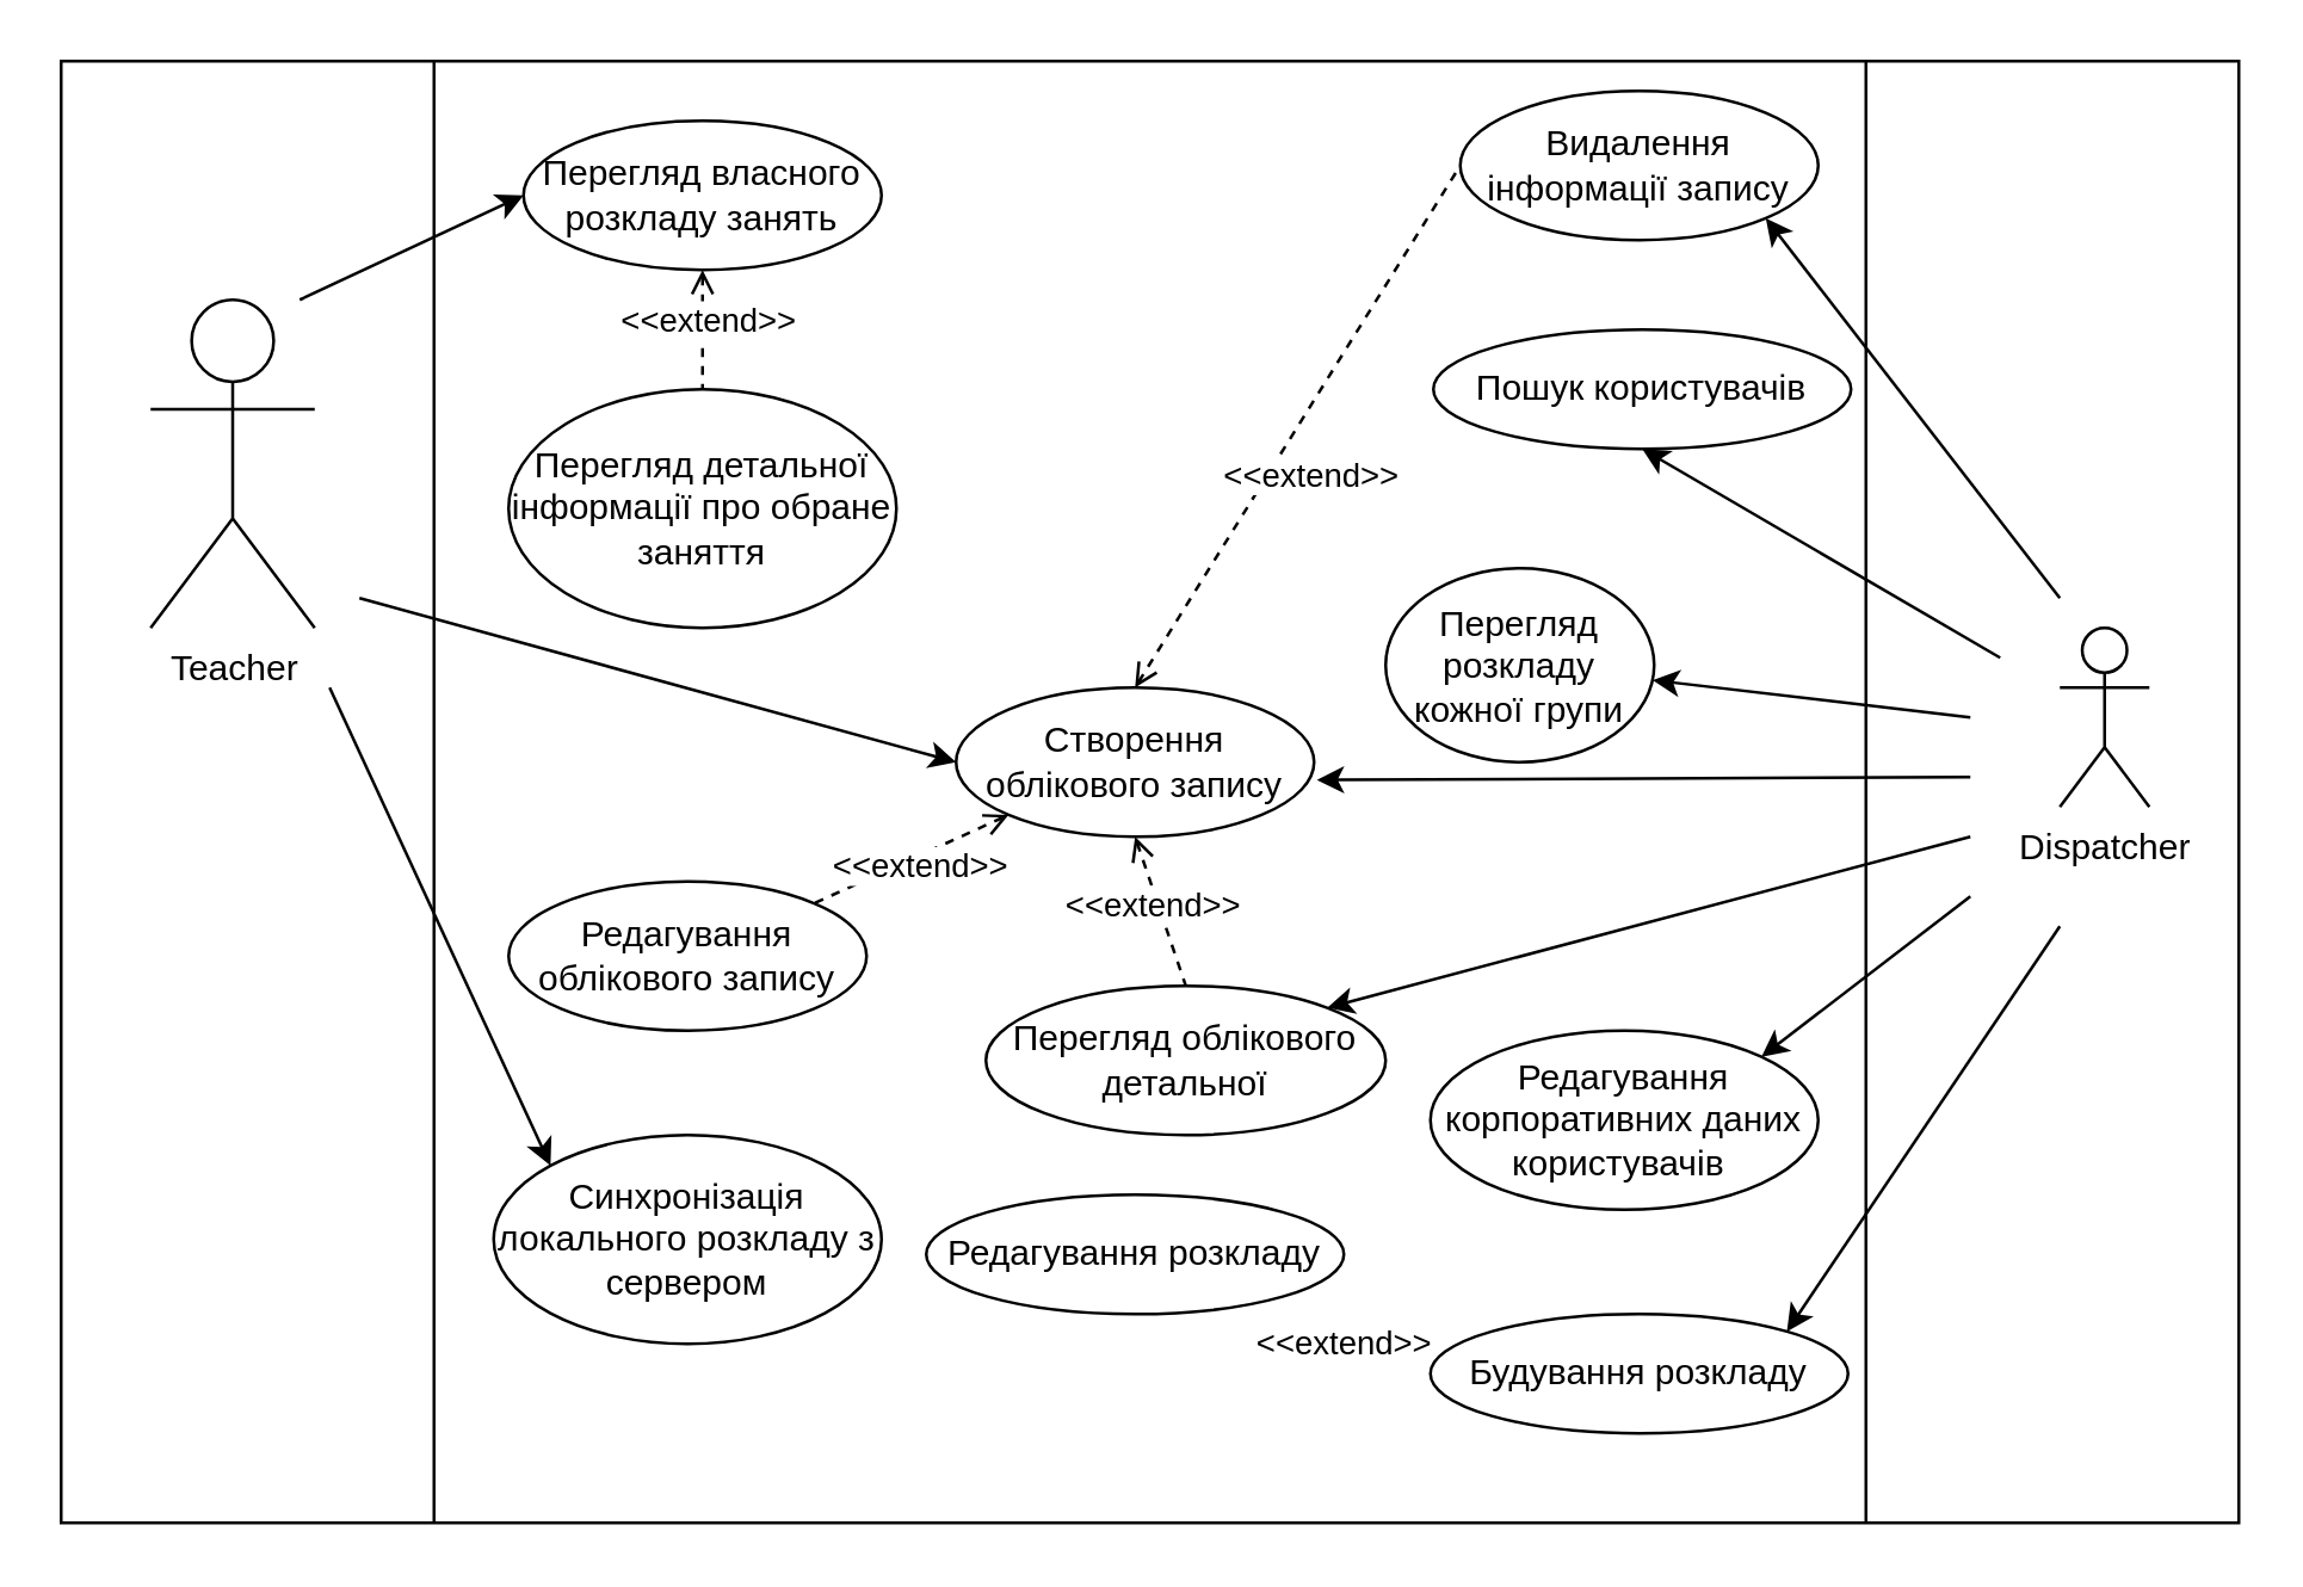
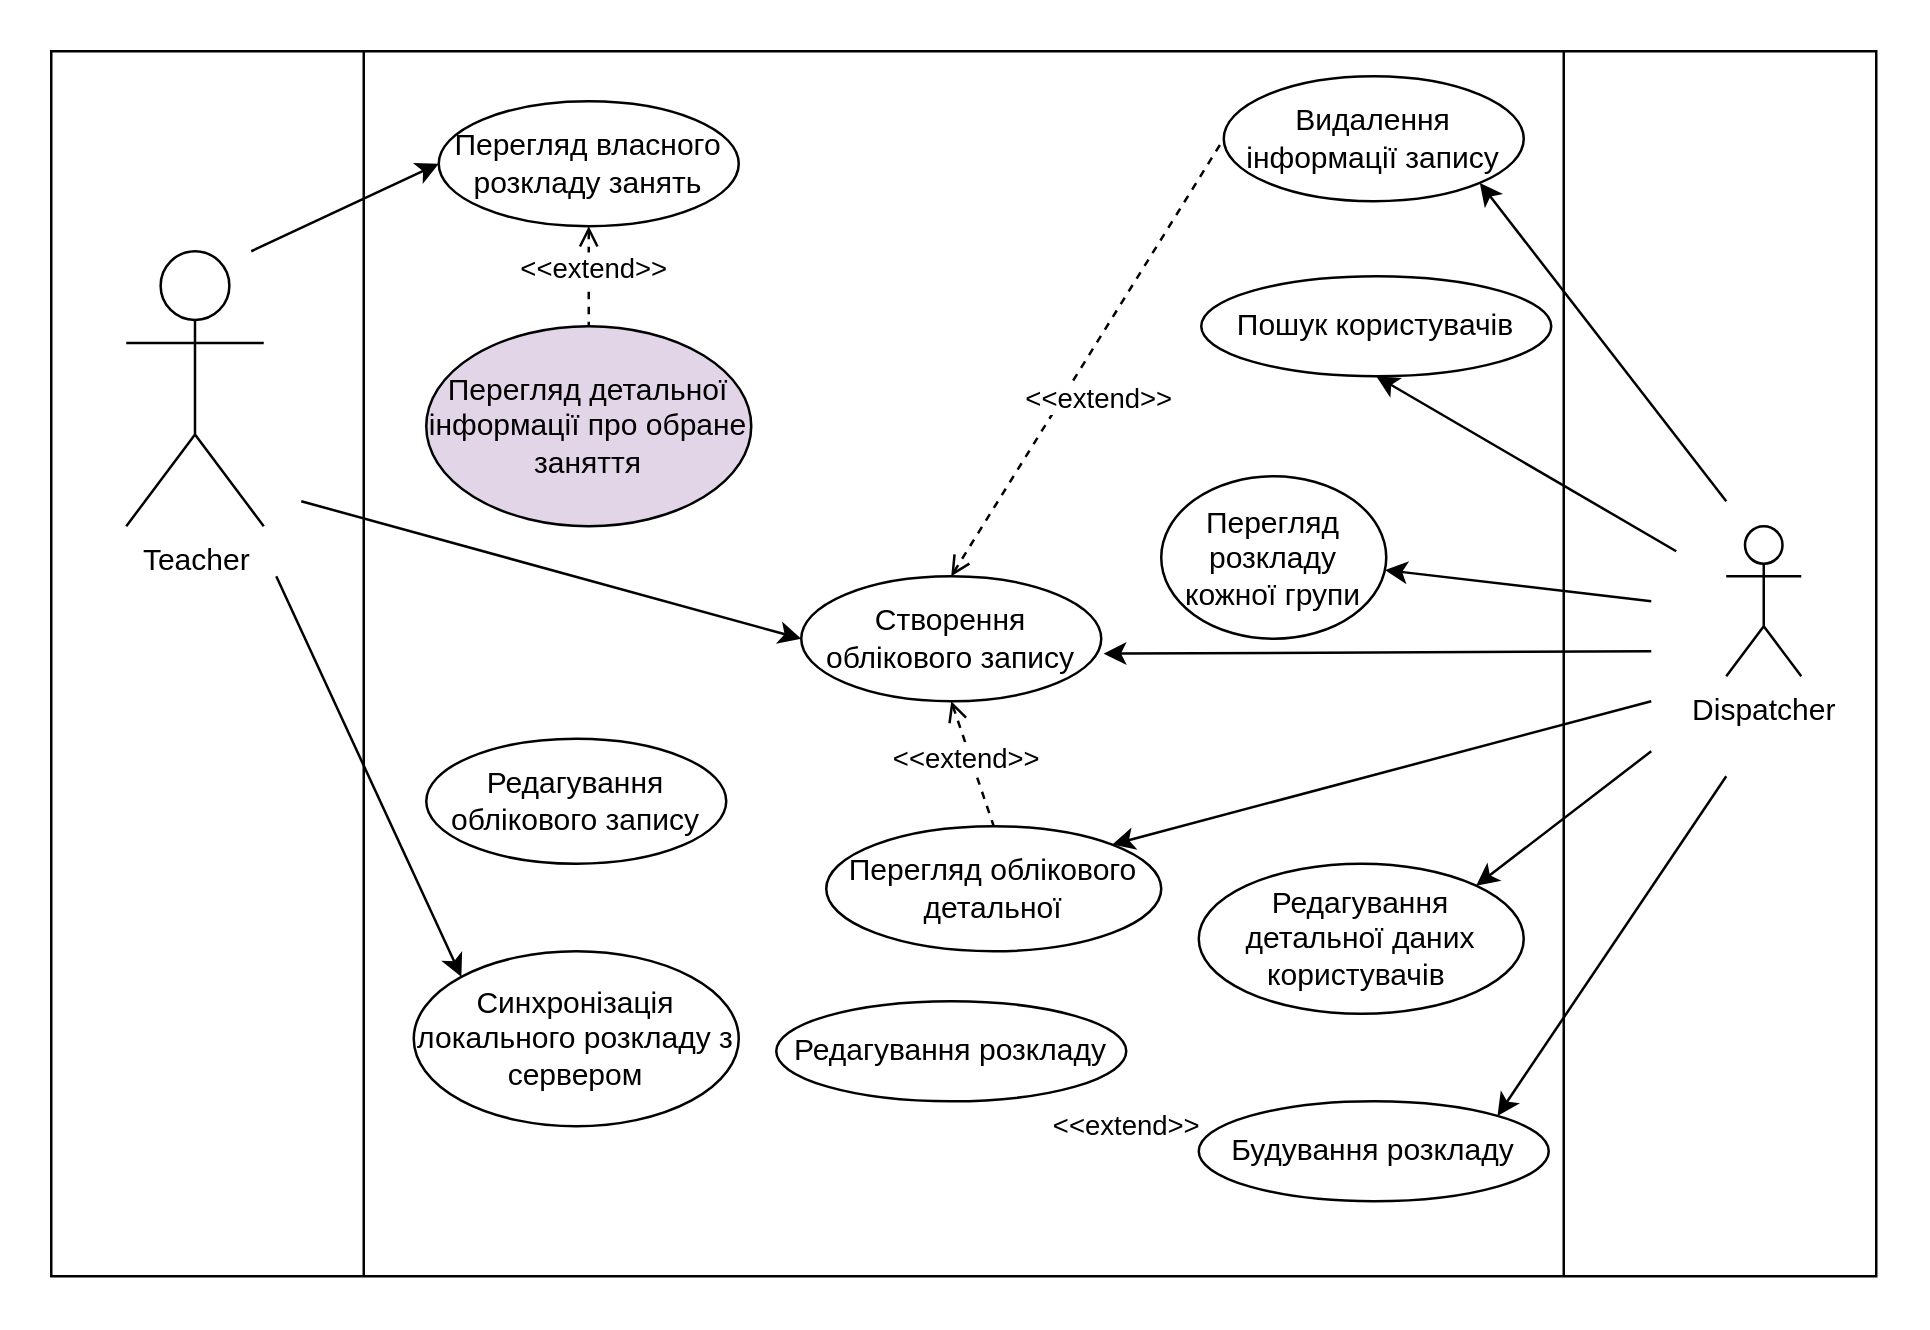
  <mxCell id="0" />
  <mxCell id="1" parent="0" />
  <mxCell id="2" value="" style="shape=process;whiteSpace=wrap;html=1;backgroundOutline=1;size=0.171;movable=0;resizable=0;rotatable=0;deletable=0;editable=0;locked=1;connectable=0;" vertex="1" parent="1"><mxGeometry x="20" y="20" width="730" height="490" as="geometry" /></mxCell>
- <mxCell id="3" style="edgeStyle=none;rounded=0;orthogonalLoop=1;jettySize=auto;html=1;entryX=1;entryY=0;entryDx=0;entryDy=0;endArrow=none;endFill=0;dashed=1;exitX=0;exitY=1;exitDx=0;exitDy=0;startArrow=open;startFill=0;labelBackgroundColor=#2ED5FF;" parent="1" source="9" target="10" edge="1"><mxGeometry relative="1" as="geometry" /></mxCell>
- <mxCell id="4" value="&amp;lt;&amp;lt;extend&amp;gt;&amp;gt;" style="edgeLabel;html=1;align=center;verticalAlign=middle;resizable=0;points=[];labelBackgroundColor=default;" parent="3" vertex="1" connectable="0"><mxGeometry x="-0.473" y="-1" relative="1" as="geometry"><mxPoint x="-12" y="10" as="offset" /></mxGeometry></mxCell>
  <mxCell id="5" style="edgeStyle=none;rounded=0;orthogonalLoop=1;jettySize=auto;html=1;entryX=0.5;entryY=0;entryDx=0;entryDy=0;dashed=1;endArrow=none;endFill=0;startArrow=open;startFill=0;labelBackgroundColor=#2ED5FF;exitX=0.5;exitY=1;exitDx=0;exitDy=0;" parent="1" source="9" target="15" edge="1"><mxGeometry relative="1" as="geometry" /></mxCell>
  <mxCell id="6" value="&amp;lt;&amp;lt;extend&amp;gt;&amp;gt;" style="edgeLabel;html=1;align=center;verticalAlign=middle;resizable=0;points=[];labelBackgroundColor=default;" parent="5" vertex="1" connectable="0"><mxGeometry x="-0.333" relative="1" as="geometry"><mxPoint y="5" as="offset" /></mxGeometry></mxCell>
  <mxCell id="7" style="edgeStyle=none;rounded=0;orthogonalLoop=1;jettySize=auto;html=1;entryX=0;entryY=0.5;entryDx=0;entryDy=0;dashed=1;endArrow=none;endFill=0;exitX=0.5;exitY=0;exitDx=0;exitDy=0;startArrow=open;startFill=0;labelBackgroundColor=#2ED5FF;" parent="1" source="9" target="16" edge="1"><mxGeometry relative="1" as="geometry" /></mxCell>
  <mxCell id="8" value="&amp;lt;&amp;lt;extend&amp;gt;&amp;gt;" style="edgeLabel;html=1;align=center;verticalAlign=middle;resizable=0;points=[];labelBackgroundColor=default;" parent="7" vertex="1" connectable="0"><mxGeometry x="-0.351" relative="1" as="geometry"><mxPoint x="23" y="-15" as="offset" /></mxGeometry></mxCell>
  <mxCell id="9" value="Створення облікового запису" style="ellipse;whiteSpace=wrap;html=1;labelBackgroundColor=none;" parent="1" vertex="1"><mxGeometry x="320" y="230" width="120" height="50" as="geometry" /></mxCell>
  <mxCell id="10" value="Редагування облікового запису" style="ellipse;whiteSpace=wrap;html=1;labelBackgroundColor=none;" parent="1" vertex="1"><mxGeometry x="170" y="295" width="120" height="50" as="geometry" /></mxCell>
  <mxCell id="11" style="edgeStyle=none;rounded=0;orthogonalLoop=1;jettySize=auto;html=1;entryX=0.5;entryY=0;entryDx=0;entryDy=0;endArrow=none;endFill=0;dashed=1;startArrow=open;startFill=0;" parent="1" source="13" target="14" edge="1"><mxGeometry relative="1" as="geometry" /></mxCell>
  <mxCell id="12" value="&amp;lt;&amp;lt;extend&amp;gt;&amp;gt;" style="edgeLabel;html=1;align=center;verticalAlign=middle;resizable=0;points=[];" parent="11" vertex="1" connectable="0"><mxGeometry x="-0.479" relative="1" as="geometry"><mxPoint x="1" y="6" as="offset" /></mxGeometry></mxCell>
  <mxCell id="13" value="Перегляд власного розкладу занять" style="ellipse;whiteSpace=wrap;html=1;" parent="1" vertex="1"><mxGeometry x="175" y="40" width="120" height="50" as="geometry" /></mxCell>
- <mxCell id="14" value="Перегляд детальної інформації про обране заняття" style="ellipse;whiteSpace=wrap;html=1;" parent="1" vertex="1"><mxGeometry x="170" y="130" width="130" height="80" as="geometry" /></mxCell>
+ <mxCell id="14" value="Перегляд детальної інформації про обране заняття" style="ellipse;whiteSpace=wrap;html=1;fillColor=#e1d5e7;" parent="1" vertex="1"><mxGeometry x="170" y="130" width="130" height="80" as="geometry" /></mxCell>
  <mxCell id="15" value="Перегляд облікового детальної" style="ellipse;whiteSpace=wrap;html=1;labelBackgroundColor=none;" parent="1" vertex="1"><mxGeometry x="330" y="330" width="134" height="50" as="geometry" /></mxCell>
  <mxCell id="16" value="Видалення інформації запису" style="ellipse;whiteSpace=wrap;html=1;labelBackgroundColor=none;" parent="1" vertex="1"><mxGeometry x="489" y="30" width="120" height="50" as="geometry" /></mxCell>
  <mxCell id="17" value="Синхронізація локального розкладу з сервером" style="ellipse;whiteSpace=wrap;html=1;labelBackgroundColor=none;" parent="1" vertex="1"><mxGeometry x="165" y="380" width="130" height="70" as="geometry" /></mxCell>
  <mxCell id="18" value="Пошук користувачів" style="ellipse;whiteSpace=wrap;html=1;labelBackgroundColor=none;" parent="1" vertex="1"><mxGeometry x="480" y="110" width="140" height="40" as="geometry" /></mxCell>
  <mxCell id="19" style="edgeStyle=none;rounded=0;orthogonalLoop=1;jettySize=auto;html=1;endArrow=classic;endFill=1;labelBackgroundColor=#2ED5FF;entryX=1;entryY=1;entryDx=0;entryDy=0;" parent="1" target="16" edge="1"><mxGeometry relative="1" as="geometry"><mxPoint x="690" y="200" as="sourcePoint" /><mxPoint x="590" y="340" as="targetPoint" /></mxGeometry></mxCell>
  <mxCell id="20" style="edgeStyle=none;rounded=0;orthogonalLoop=1;jettySize=auto;html=1;endArrow=classic;endFill=1;labelBackgroundColor=#2ED5FF;entryX=0.5;entryY=1;entryDx=0;entryDy=0;" parent="1" target="18" edge="1"><mxGeometry relative="1" as="geometry"><mxPoint x="670" y="220" as="sourcePoint" /><mxPoint x="690" y="400" as="targetPoint" /></mxGeometry></mxCell>
  <mxCell id="21" style="edgeStyle=none;rounded=0;orthogonalLoop=1;jettySize=auto;html=1;startArrow=none;startFill=0;endArrow=classic;endFill=1;labelBackgroundColor=#2ED5FF;entryX=1;entryY=0;entryDx=0;entryDy=0;" parent="1" target="15" edge="1"><mxGeometry relative="1" as="geometry"><mxPoint x="660" y="280" as="sourcePoint" /><mxPoint x="530" y="350" as="targetPoint" /></mxGeometry></mxCell>
  <mxCell id="22" style="rounded=0;orthogonalLoop=1;jettySize=auto;html=1;entryX=1.008;entryY=0.619;entryDx=0;entryDy=0;entryPerimeter=0;" parent="1" target="9" edge="1"><mxGeometry relative="1" as="geometry"><mxPoint x="660" y="260" as="sourcePoint" /></mxGeometry></mxCell>
  <mxCell id="23" style="rounded=0;orthogonalLoop=1;jettySize=auto;html=1;entryX=1;entryY=0;entryDx=0;entryDy=0;" parent="1" target="31" edge="1"><mxGeometry relative="1" as="geometry"><mxPoint x="660" y="300" as="sourcePoint" /></mxGeometry></mxCell>
  <mxCell id="24" style="rounded=0;orthogonalLoop=1;jettySize=auto;html=1;entryX=1;entryY=0;entryDx=0;entryDy=0;" parent="1" target="32" edge="1"><mxGeometry relative="1" as="geometry"><mxPoint x="690" y="310" as="sourcePoint" /></mxGeometry></mxCell>
  <mxCell id="25" style="rounded=0;orthogonalLoop=1;jettySize=auto;html=1;" parent="1" target="35" edge="1"><mxGeometry relative="1" as="geometry"><mxPoint x="660" y="240" as="sourcePoint" /></mxGeometry></mxCell>
  <mxCell id="26" value="Dispatcher" style="shape=umlActor;verticalLabelPosition=bottom;verticalAlign=top;html=1;outlineConnect=0;" parent="1" vertex="1"><mxGeometry x="690" y="210" width="30" height="60" as="geometry" /></mxCell>
  <mxCell id="27" style="rounded=0;orthogonalLoop=1;jettySize=auto;html=1;entryX=0;entryY=0.5;entryDx=0;entryDy=0;" parent="1" target="9" edge="1"><mxGeometry relative="1" as="geometry"><mxPoint x="120" y="200" as="sourcePoint" /></mxGeometry></mxCell>
  <mxCell id="28" style="rounded=0;orthogonalLoop=1;jettySize=auto;html=1;entryX=0;entryY=0;entryDx=0;entryDy=0;" parent="1" target="17" edge="1"><mxGeometry relative="1" as="geometry"><mxPoint x="110" y="230" as="sourcePoint" /></mxGeometry></mxCell>
  <mxCell id="29" style="rounded=0;orthogonalLoop=1;jettySize=auto;html=1;entryX=0;entryY=0.5;entryDx=0;entryDy=0;" parent="1" target="13" edge="1"><mxGeometry relative="1" as="geometry"><mxPoint x="100" y="100" as="sourcePoint" /></mxGeometry></mxCell>
  <mxCell id="30" value="Teacher" style="shape=umlActor;verticalLabelPosition=bottom;verticalAlign=top;html=1;outlineConnect=0;" parent="1" vertex="1"><mxGeometry x="50" y="100" width="55" height="110" as="geometry" /></mxCell>
- <mxCell id="31" value="Редагування корпоративних даних користувачів&amp;nbsp;" style="ellipse;whiteSpace=wrap;html=1;labelBackgroundColor=none;" parent="1" vertex="1"><mxGeometry x="479" y="345" width="130" height="60" as="geometry" /></mxCell>
+ <mxCell id="31" value="Редагування детальної даних користувачів&amp;nbsp;" style="ellipse;whiteSpace=wrap;html=1;labelBackgroundColor=none;" parent="1" vertex="1"><mxGeometry x="479" y="345" width="130" height="60" as="geometry" /></mxCell>
  <mxCell id="32" value="Будування розкладу" style="ellipse;whiteSpace=wrap;html=1;labelBackgroundColor=none;" parent="1" vertex="1"><mxGeometry x="479" y="440" width="140" height="40" as="geometry" /></mxCell>
  <mxCell id="33" value="Редагування розкладу" style="ellipse;whiteSpace=wrap;html=1;labelBackgroundColor=none;" parent="1" vertex="1"><mxGeometry x="310" y="400" width="140" height="40" as="geometry" /></mxCell>
  <mxCell id="34" value="&amp;lt;&amp;lt;extend&amp;gt;&amp;gt;" style="edgeLabel;html=1;align=center;verticalAlign=middle;resizable=0;points=[];labelBackgroundColor=default;" parent="1" vertex="1" connectable="0"><mxGeometry x="449.998" y="449.996" as="geometry" /></mxCell>
  <mxCell id="35" value="Перегляд розкладу кожної групи" style="ellipse;whiteSpace=wrap;html=1;labelBackgroundColor=none;" parent="1" vertex="1"><mxGeometry x="464" y="190" width="90" height="65" as="geometry" /></mxCell>
